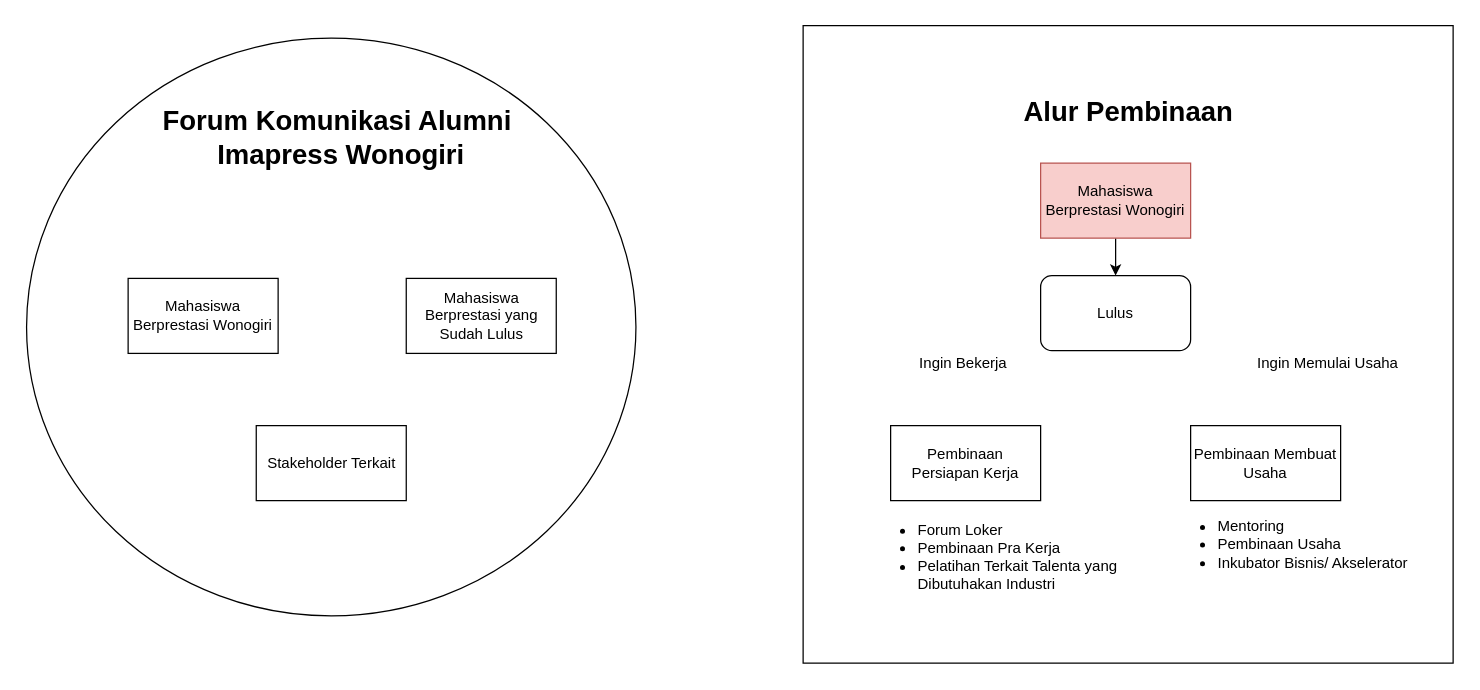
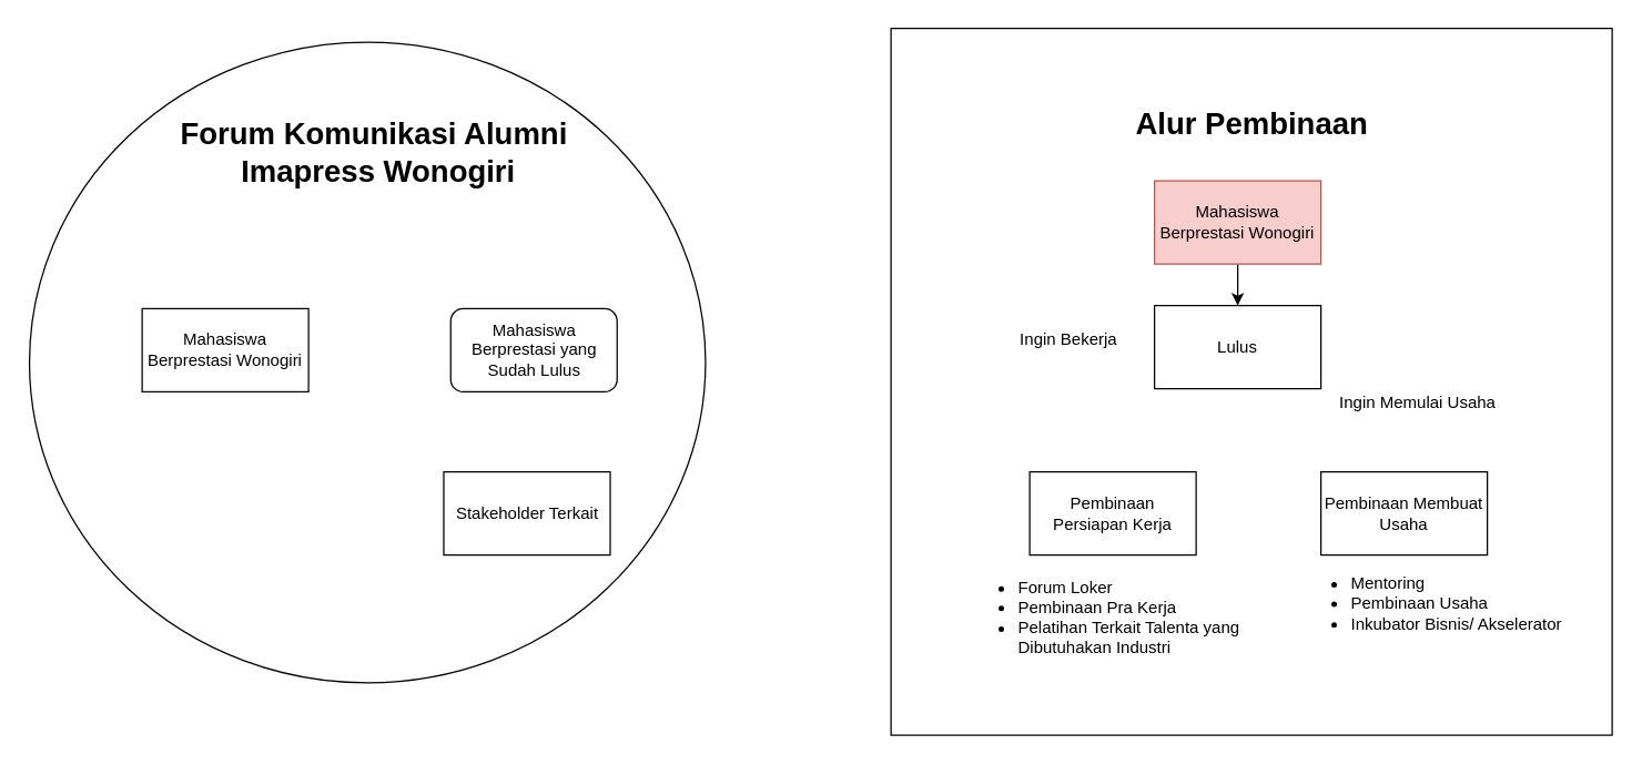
  <mxCell id="0" />
  <mxCell id="1" parent="0" />
  <mxCell id="2" value="" style="rounded=0;whiteSpace=wrap;html=1;" vertex="1" parent="1"><mxGeometry x="642" y="20" width="520" height="510" as="geometry" /></mxCell>
  <mxCell id="3" value="" style="ellipse;whiteSpace=wrap;html=1;" vertex="1" parent="1"><mxGeometry x="20.75" y="30" width="487.5" height="462.22" as="geometry" /></mxCell>
  <mxCell id="4" value="&lt;b&gt;&lt;font style=&quot;font-size: 22px&quot;&gt;Forum Komunikasi Alumni&lt;br&gt;&amp;nbsp;Imapress Wonogiri&lt;/font&gt;&lt;/b&gt;" style="text;html=1;strokeColor=none;fillColor=none;align=center;verticalAlign=middle;whiteSpace=wrap;rounded=0;" vertex="1" parent="1"><mxGeometry x="77" y="80" width="385" height="60" as="geometry" /></mxCell>
  <mxCell id="5" style="edgeStyle=orthogonalEdgeStyle;rounded=0;orthogonalLoop=1;jettySize=auto;html=1;exitX=0.5;exitY=1;exitDx=0;exitDy=0;" edge="1" parent="1" source="6" target="7"><mxGeometry relative="1" as="geometry" /></mxCell>
  <mxCell id="6" value="Mahasiswa Berprestasi Wonogiri" style="rounded=0;whiteSpace=wrap;html=1;fillColor=#f8cecc;strokeColor=#b85450;" vertex="1" parent="1"><mxGeometry x="832" y="130" width="120" height="60" as="geometry" /></mxCell>
- <mxCell id="7" value="Lulus" style="whiteSpace=wrap;html=1;rounded=1;" vertex="1" parent="1"><mxGeometry x="832" y="220" width="120" height="60" as="geometry" /></mxCell>
- <mxCell id="8" value="Pembinaan Persiapan Kerja" style="rounded=0;whiteSpace=wrap;html=1;" vertex="1" parent="1"><mxGeometry x="712" y="340" width="120" height="60" as="geometry" /></mxCell>
+ <mxCell id="7" value="Lulus" style="rounded=0;whiteSpace=wrap;html=1;" vertex="1" parent="1"><mxGeometry x="832" y="220" width="120" height="60" as="geometry" /></mxCell>
+ <mxCell id="8" value="Pembinaan Persiapan Kerja" style="rounded=0;whiteSpace=wrap;html=1;" vertex="1" parent="1"><mxGeometry x="742" y="340" width="120" height="60" as="geometry" /></mxCell>
  <mxCell id="9" value="Pembinaan Membuat Usaha" style="rounded=0;whiteSpace=wrap;html=1;" vertex="1" parent="1"><mxGeometry x="952" y="340" width="120" height="60" as="geometry" /></mxCell>
- <mxCell id="10" value="Ingin Bekerja&amp;nbsp;" style="text;html=1;strokeColor=none;fillColor=none;align=center;verticalAlign=middle;whiteSpace=wrap;rounded=0;" vertex="1" parent="1"><mxGeometry x="732" y="280" width="80" height="20" as="geometry" /></mxCell>
- <mxCell id="11" value="Ingin Memulai Usaha" style="text;html=1;strokeColor=none;fillColor=none;align=center;verticalAlign=middle;whiteSpace=wrap;rounded=0;" vertex="1" parent="1"><mxGeometry x="1002" y="280" width="120" height="20" as="geometry" /></mxCell>
+ <mxCell id="10" value="Ingin Bekerja&amp;nbsp;" style="text;html=1;strokeColor=none;fillColor=none;align=center;verticalAlign=middle;whiteSpace=wrap;rounded=0;" vertex="1" parent="1"><mxGeometry x="732" y="235" width="80" height="20" as="geometry" /></mxCell>
+ <mxCell id="11" value="Ingin Memulai Usaha" style="text;html=1;strokeColor=none;fillColor=none;align=center;verticalAlign=middle;whiteSpace=wrap;rounded=0;" vertex="1" parent="1"><mxGeometry x="962" y="280" width="120" height="20" as="geometry" /></mxCell>
  <mxCell id="12" style="edgeStyle=orthogonalEdgeStyle;rounded=0;orthogonalLoop=1;jettySize=auto;html=1;exitX=0.5;exitY=1;exitDx=0;exitDy=0;" edge="1" parent="1" source="10" target="10"><mxGeometry relative="1" as="geometry" /></mxCell>
  <mxCell id="13" value="&lt;ul&gt;&lt;li&gt;Forum Loker&lt;/li&gt;&lt;li&gt;Pembinaan Pra Kerja&lt;/li&gt;&lt;li&gt;Pelatihan Terkait Talenta yang Dibutuhakan Industri&lt;/li&gt;&lt;/ul&gt;" style="text;html=1;strokeColor=none;fillColor=none;align=left;verticalAlign=middle;whiteSpace=wrap;rounded=0;" vertex="1" parent="1"><mxGeometry x="692" y="410" width="220" height="70" as="geometry" /></mxCell>
  <mxCell id="14" value="&lt;ul&gt;&lt;li&gt;Mentoring&lt;/li&gt;&lt;li&gt;Pembinaan Usaha&lt;/li&gt;&lt;li&gt;Inkubator Bisnis/ Akselerator&lt;/li&gt;&lt;/ul&gt;" style="text;html=1;strokeColor=none;fillColor=none;align=left;verticalAlign=middle;whiteSpace=wrap;rounded=0;" vertex="1" parent="1"><mxGeometry x="932" y="400" width="220" height="70" as="geometry" /></mxCell>
  <mxCell id="15" value="Mahasiswa Berprestasi Wonogiri" style="rounded=0;whiteSpace=wrap;html=1;" vertex="1" parent="1"><mxGeometry x="102" y="222.22" width="120" height="60" as="geometry" /></mxCell>
- <mxCell id="16" value="Mahasiswa Berprestasi yang Sudah Lulus" style="rounded=0;whiteSpace=wrap;html=1;" vertex="1" parent="1"><mxGeometry x="324.5" y="222.22" width="120" height="60" as="geometry" /></mxCell>
- <mxCell id="17" value="Stakeholder Terkait" style="rounded=0;whiteSpace=wrap;html=1;" vertex="1" parent="1"><mxGeometry x="204.5" y="340" width="120" height="60" as="geometry" /></mxCell>
+ <mxCell id="16" value="Mahasiswa Berprestasi yang Sudah Lulus" style="whiteSpace=wrap;html=1;rounded=1;" vertex="1" parent="1"><mxGeometry x="324.5" y="222.22" width="120" height="60" as="geometry" /></mxCell>
+ <mxCell id="17" value="Stakeholder Terkait" style="rounded=0;whiteSpace=wrap;html=1;" vertex="1" parent="1"><mxGeometry x="319.5" y="340" width="120" height="60" as="geometry" /></mxCell>
  <mxCell id="18" value="&lt;span style=&quot;font-size: 22px&quot;&gt;&lt;b&gt;Alur Pembinaan&lt;/b&gt;&lt;/span&gt;" style="text;html=1;strokeColor=none;fillColor=none;align=center;verticalAlign=middle;whiteSpace=wrap;rounded=0;" vertex="1" parent="1"><mxGeometry x="709.5" y="60" width="385" height="60" as="geometry" /></mxCell>
